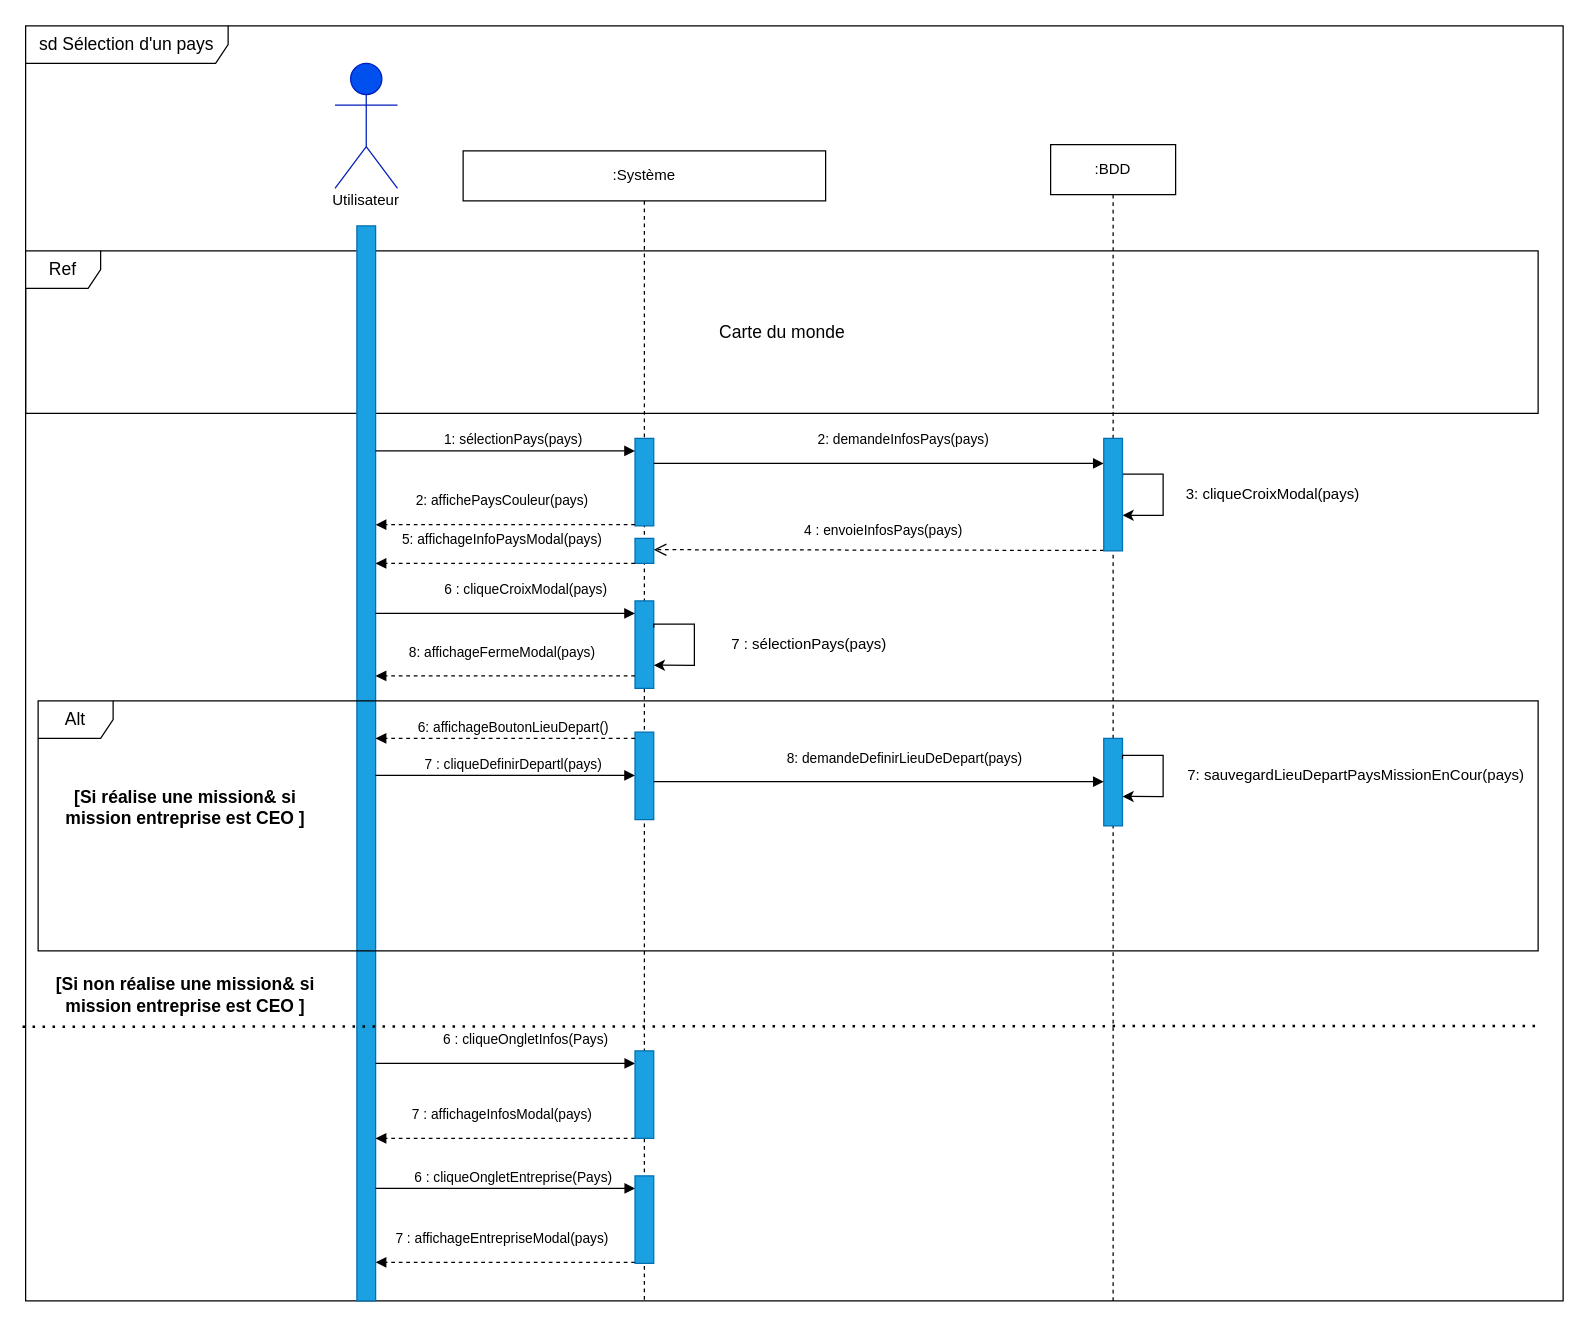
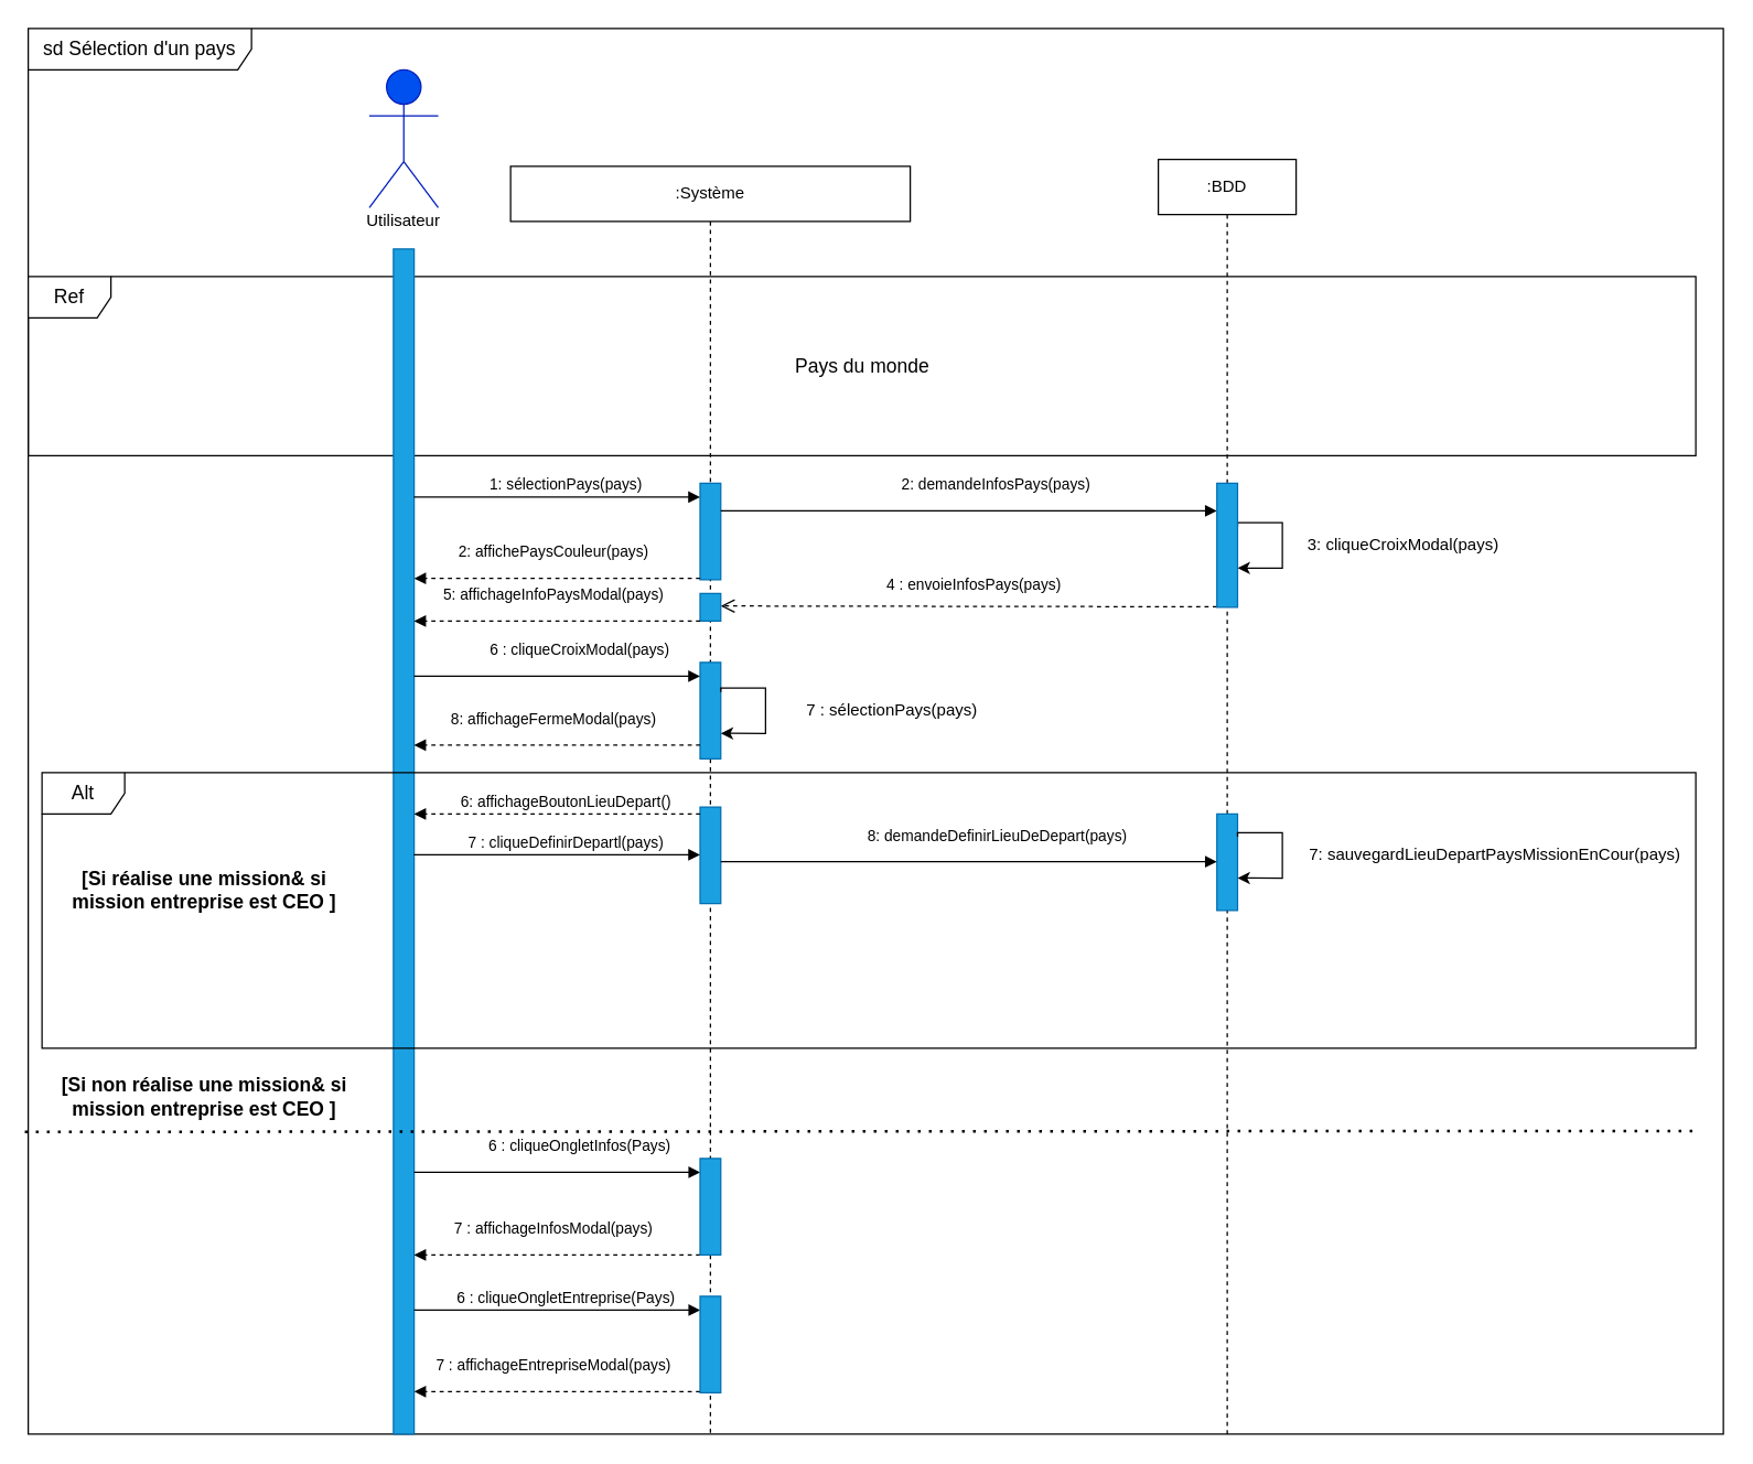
  <mxCell id="0" />
  <mxCell id="1" parent="0" />
  <mxCell id="2" value="sd Sélection d'un pays" style="shape=umlFrame;whiteSpace=wrap;html=1;fontSize=14;width=162;height=30;" vertex="1" parent="1"><mxGeometry x="20" y="20" width="1230" height="1020" as="geometry" /></mxCell>
  <mxCell id="3" value="Ref" style="shape=umlFrame;whiteSpace=wrap;html=1;fontSize=14;" vertex="1" parent="1"><mxGeometry x="20" y="200" width="1210" height="130" as="geometry" /></mxCell>
  <mxCell id="4" value=":Système" style="shape=umlLifeline;perimeter=lifelinePerimeter;whiteSpace=wrap;html=1;container=0;collapsible=0;recursiveResize=0;outlineConnect=0;" parent="1" vertex="1"><mxGeometry x="370" y="120" width="290" height="920" as="geometry" /></mxCell>
  <mxCell id="5" value="" style="rounded=0;whiteSpace=wrap;html=1;fillColor=#1ba1e2;fontColor=#ffffff;strokeColor=#006EAF;" parent="1" vertex="1"><mxGeometry x="285" y="180" width="15" height="860" as="geometry" /></mxCell>
  <mxCell id="6" value="&lt;b&gt;Utilisateur&lt;/b&gt;" style="shape=umlActor;verticalLabelPosition=bottom;verticalAlign=top;html=1;fillColor=#0050ef;fontColor=#ffffff;strokeColor=#001DBC;" parent="1" vertex="1"><mxGeometry x="267.5" y="50" width="50" height="100" as="geometry" /></mxCell>
  <mxCell id="7" value="Utilisateur" style="text;html=1;strokeColor=none;fillColor=none;align=center;verticalAlign=middle;whiteSpace=wrap;rounded=0;" vertex="1" parent="1"><mxGeometry x="251.25" y="140" width="82.5" height="40" as="geometry" /></mxCell>
  <mxCell id="8" value=":BDD" style="shape=umlLifeline;perimeter=lifelinePerimeter;whiteSpace=wrap;html=1;container=0;collapsible=0;recursiveResize=0;outlineConnect=0;" parent="1" vertex="1"><mxGeometry x="840" y="115" width="100" height="925" as="geometry" /></mxCell>
  <mxCell id="9" style="edgeStyle=orthogonalEdgeStyle;rounded=0;orthogonalLoop=1;jettySize=auto;html=1;exitX=1;exitY=0.25;exitDx=0;exitDy=0;entryX=1;entryY=0.75;entryDx=0;entryDy=0;" edge="1" parent="1"><mxGeometry relative="1" as="geometry"><Array as="points"><mxPoint x="898" y="378.5" /><mxPoint x="930" y="378.5" /><mxPoint x="930" y="411.5" /></Array><mxPoint x="897.5" y="381.5" as="sourcePoint" /><mxPoint x="897.5" y="411.5" as="targetPoint" /></mxGeometry></mxCell>
  <mxCell id="10" value="" style="rounded=0;whiteSpace=wrap;html=1;fillColor=#1ba1e2;fontColor=#ffffff;strokeColor=#006EAF;" vertex="1" parent="1"><mxGeometry x="507.5" y="350" width="15" height="70" as="geometry" /></mxCell>
  <mxCell id="11" value="4 : envoieInfosPays(pays)" style="html=1;verticalAlign=bottom;endArrow=open;dashed=1;endSize=8;rounded=0;entryX=1.104;entryY=0.861;entryDx=0;entryDy=0;entryPerimeter=0;" edge="1" parent="1"><mxGeometry x="-0.016" y="-6" relative="1" as="geometry"><mxPoint x="882.5" y="439.65" as="sourcePoint" /><mxPoint x="522.5" y="439.05" as="targetPoint" /><mxPoint as="offset" /></mxGeometry></mxCell>
  <mxCell id="12" value="" style="rounded=0;whiteSpace=wrap;html=1;fillColor=#1ba1e2;fontColor=#ffffff;strokeColor=#006EAF;" vertex="1" parent="1"><mxGeometry x="507.5" y="480" width="15" height="70" as="geometry" /></mxCell>
  <mxCell id="13" value="" style="rounded=0;whiteSpace=wrap;html=1;fillColor=#1ba1e2;fontColor=#ffffff;strokeColor=#006EAF;" vertex="1" parent="1"><mxGeometry x="507.5" y="430" width="15" height="20" as="geometry" /></mxCell>
  <mxCell id="14" value="2: demandeInfosPays(pays)" style="html=1;verticalAlign=bottom;endArrow=block;rounded=0;exitX=1.011;exitY=0.14;exitDx=0;exitDy=0;exitPerimeter=0;" edge="1" parent="1"><mxGeometry x="0.113" y="10" width="80" relative="1" as="geometry"><mxPoint x="522.495" y="370" as="sourcePoint" /><mxPoint x="882.49" y="370" as="targetPoint" /><mxPoint as="offset" /><Array as="points"><mxPoint x="710" y="370" /></Array></mxGeometry></mxCell>
  <mxCell id="15" value="" style="rounded=0;whiteSpace=wrap;html=1;fillColor=#1ba1e2;fontColor=#ffffff;strokeColor=#006EAF;" vertex="1" parent="1"><mxGeometry x="882.5" y="590" width="15" height="70" as="geometry" /></mxCell>
  <mxCell id="16" value="3: cliqueCroixModal(pays)" style="text;html=1;strokeColor=none;fillColor=none;align=center;verticalAlign=middle;whiteSpace=wrap;rounded=0;" vertex="1" parent="1"><mxGeometry x="897.5" y="380" width="240" height="30" as="geometry" /></mxCell>
  <mxCell id="17" value="1: sélectionPays(pays) " style="html=1;verticalAlign=bottom;endArrow=block;rounded=0;entryX=0.01;entryY=0.143;entryDx=0;entryDy=0;entryPerimeter=0;" edge="1" parent="1"><mxGeometry x="0.061" width="80" relative="1" as="geometry"><mxPoint x="299.85" y="360.05" as="sourcePoint" /><mxPoint x="507.5" y="360" as="targetPoint" /><mxPoint as="offset" /></mxGeometry></mxCell>
  <mxCell id="18" value="2: affichePaysCouleur(pays)" style="html=1;verticalAlign=bottom;endArrow=block;rounded=0;entryX=-0.127;entryY=0.134;entryDx=0;entryDy=0;entryPerimeter=0;exitX=0;exitY=0;exitDx=0;exitDy=0;dashed=1;" edge="1" parent="1"><mxGeometry x="0.028" y="-10" width="80" relative="1" as="geometry"><mxPoint x="507.5" y="419.05" as="sourcePoint" /><mxPoint x="300" y="419.05" as="targetPoint" /><mxPoint as="offset" /></mxGeometry></mxCell>
  <mxCell id="19" style="edgeStyle=orthogonalEdgeStyle;rounded=0;orthogonalLoop=1;jettySize=auto;html=1;exitX=1;exitY=0.25;exitDx=0;exitDy=0;entryX=1;entryY=0.75;entryDx=0;entryDy=0;" edge="1" parent="1"><mxGeometry relative="1" as="geometry"><Array as="points"><mxPoint x="523" y="498.49" /><mxPoint x="555" y="498.49" /><mxPoint x="555" y="531.49" /></Array><mxPoint x="522.5" y="501.49" as="sourcePoint" /><mxPoint x="522.5" y="531.49" as="targetPoint" /></mxGeometry></mxCell>
  <mxCell id="20" value="7 : sélectionPays(pays)" style="text;html=1;strokeColor=none;fillColor=none;align=center;verticalAlign=middle;whiteSpace=wrap;rounded=0;" vertex="1" parent="1"><mxGeometry x="570" y="500" width="154" height="30" as="geometry" /></mxCell>
  <mxCell id="21" value="6 : cliqueOngletInfos(Pays)" style="html=1;verticalAlign=bottom;endArrow=block;rounded=0;entryX=0.01;entryY=0.143;entryDx=0;entryDy=0;entryPerimeter=0;" edge="1" parent="1"><mxGeometry x="0.156" y="10" width="80" relative="1" as="geometry"><mxPoint x="300" y="850.05" as="sourcePoint" /><mxPoint x="507.65" y="850" as="targetPoint" /><mxPoint as="offset" /></mxGeometry></mxCell>
  <mxCell id="22" value="5: affichageInfoPaysModal(pays)" style="html=1;verticalAlign=bottom;endArrow=block;rounded=0;entryX=-0.127;entryY=0.134;entryDx=0;entryDy=0;entryPerimeter=0;exitX=0;exitY=0;exitDx=0;exitDy=0;dashed=1;" edge="1" parent="1"><mxGeometry x="0.028" y="-10" width="80" relative="1" as="geometry"><mxPoint x="507.5" y="450" as="sourcePoint" /><mxPoint x="300" y="450" as="targetPoint" /><mxPoint as="offset" /></mxGeometry></mxCell>
  <mxCell id="23" value="" style="rounded=0;whiteSpace=wrap;html=1;fillColor=#1ba1e2;fontColor=#ffffff;strokeColor=#006EAF;" vertex="1" parent="1"><mxGeometry x="507.5" y="585" width="15" height="70" as="geometry" /></mxCell>
  <mxCell id="24" value="&lt;b&gt;[Si non réalise une mission&amp;amp; si mission entreprise est CEO ]&lt;/b&gt;" style="text;html=1;strokeColor=none;fillColor=none;align=center;verticalAlign=middle;whiteSpace=wrap;rounded=0;fontSize=14;" vertex="1" parent="1"><mxGeometry x="27.5" y="780" width="240" height="30" as="geometry" /></mxCell>
  <mxCell id="25" value="6 : cliqueCroixModal(pays)" style="html=1;verticalAlign=bottom;endArrow=block;rounded=0;entryX=0.01;entryY=0.143;entryDx=0;entryDy=0;entryPerimeter=0;" edge="1" parent="1"><mxGeometry x="0.156" y="10" width="80" relative="1" as="geometry"><mxPoint x="299.85" y="490.05" as="sourcePoint" /><mxPoint x="507.5" y="490" as="targetPoint" /><mxPoint as="offset" /></mxGeometry></mxCell>
  <mxCell id="26" value="7 : affichageInfosModal(pays)" style="html=1;verticalAlign=bottom;endArrow=block;rounded=0;entryX=-0.127;entryY=0.134;entryDx=0;entryDy=0;entryPerimeter=0;exitX=0;exitY=0;exitDx=0;exitDy=0;dashed=1;" edge="1" parent="1"><mxGeometry x="0.028" y="-10" width="80" relative="1" as="geometry"><mxPoint x="507.5" y="910" as="sourcePoint" /><mxPoint x="300" y="910" as="targetPoint" /><mxPoint as="offset" /></mxGeometry></mxCell>
  <mxCell id="27" value="" style="rounded=0;whiteSpace=wrap;html=1;fillColor=#1ba1e2;fontColor=#ffffff;strokeColor=#006EAF;" vertex="1" parent="1"><mxGeometry x="882.5" y="350" width="15" height="90" as="geometry" /></mxCell>
- <mxCell id="28" value="Carte du monde" style="text;html=1;strokeColor=none;fillColor=none;align=center;verticalAlign=middle;whiteSpace=wrap;rounded=0;fontSize=14;" vertex="1" parent="1"><mxGeometry x="552.5" y="250" width="145" height="30" as="geometry" /></mxCell>
+ <mxCell id="28" value="Pays du monde" style="text;html=1;strokeColor=none;fillColor=none;align=center;verticalAlign=middle;whiteSpace=wrap;rounded=0;fontSize=14;" vertex="1" parent="1"><mxGeometry x="552.5" y="250" width="145" height="30" as="geometry" /></mxCell>
  <mxCell id="29" value="8: affichageFermeModal(pays)" style="html=1;verticalAlign=bottom;endArrow=block;rounded=0;entryX=-0.127;entryY=0.134;entryDx=0;entryDy=0;entryPerimeter=0;exitX=0;exitY=0;exitDx=0;exitDy=0;dashed=1;" edge="1" parent="1"><mxGeometry x="0.028" y="-10" width="80" relative="1" as="geometry"><mxPoint x="507.5" y="540" as="sourcePoint" /><mxPoint x="300" y="540" as="targetPoint" /><mxPoint as="offset" /></mxGeometry></mxCell>
  <mxCell id="30" value="Alt" style="shape=umlFrame;whiteSpace=wrap;html=1;fontSize=14;" vertex="1" parent="1"><mxGeometry x="30" y="560" width="1200" height="200" as="geometry" /></mxCell>
  <mxCell id="31" value="&lt;b&gt;[Si réalise une mission&amp;amp; si mission entreprise est CEO ]&lt;/b&gt;" style="text;html=1;strokeColor=none;fillColor=none;align=center;verticalAlign=middle;whiteSpace=wrap;rounded=0;fontSize=14;" vertex="1" parent="1"><mxGeometry x="37.5" y="630" width="220" height="30" as="geometry" /></mxCell>
  <mxCell id="32" value="8: demandeDefinirLieuDeDepart(pays)" style="html=1;verticalAlign=bottom;endArrow=block;rounded=0;exitX=1.011;exitY=0.14;exitDx=0;exitDy=0;exitPerimeter=0;" edge="1" parent="1"><mxGeometry x="0.113" y="10" width="80" relative="1" as="geometry"><mxPoint x="522.505" y="624.62" as="sourcePoint" /><mxPoint x="882.5" y="624.62" as="targetPoint" /><mxPoint as="offset" /><Array as="points"><mxPoint x="710.01" y="624.62" /></Array></mxGeometry></mxCell>
  <mxCell id="33" value="6: affichageBoutonLieuDepart()" style="html=1;verticalAlign=bottom;endArrow=block;rounded=0;entryX=-0.127;entryY=0.134;entryDx=0;entryDy=0;entryPerimeter=0;exitX=0;exitY=0;exitDx=0;exitDy=0;dashed=1;" edge="1" parent="1"><mxGeometry x="-0.06" width="80" relative="1" as="geometry"><mxPoint x="507.5" y="590" as="sourcePoint" /><mxPoint x="300" y="590" as="targetPoint" /><mxPoint as="offset" /></mxGeometry></mxCell>
  <mxCell id="34" value="7 : cliqueDefinirDepartl(pays)" style="html=1;verticalAlign=bottom;endArrow=block;rounded=0;entryX=0.01;entryY=0.143;entryDx=0;entryDy=0;entryPerimeter=0;" edge="1" parent="1"><mxGeometry x="0.061" width="80" relative="1" as="geometry"><mxPoint x="299.85" y="619.67" as="sourcePoint" /><mxPoint x="507.5" y="619.62" as="targetPoint" /><mxPoint as="offset" /></mxGeometry></mxCell>
  <mxCell id="35" value="7: sauvegardLieuDepartPaysMissionEnCour(pays)" style="text;html=1;strokeColor=none;fillColor=none;align=center;verticalAlign=middle;whiteSpace=wrap;rounded=0;" vertex="1" parent="1"><mxGeometry x="937.5" y="605" width="292.5" height="30" as="geometry" /></mxCell>
  <mxCell id="36" style="edgeStyle=orthogonalEdgeStyle;rounded=0;orthogonalLoop=1;jettySize=auto;html=1;exitX=1;exitY=0.25;exitDx=0;exitDy=0;entryX=1;entryY=0.75;entryDx=0;entryDy=0;" edge="1" parent="1"><mxGeometry relative="1" as="geometry"><Array as="points"><mxPoint x="898" y="603.46" /><mxPoint x="930" y="603.46" /><mxPoint x="930" y="636.46" /></Array><mxPoint x="897.5" y="606.46" as="sourcePoint" /><mxPoint x="897.5" y="636.46" as="targetPoint" /></mxGeometry></mxCell>
  <mxCell id="37" value="" style="rounded=0;whiteSpace=wrap;html=1;fillColor=#1ba1e2;fontColor=#ffffff;strokeColor=#006EAF;" vertex="1" parent="1"><mxGeometry x="507.5" y="840" width="15" height="70" as="geometry" /></mxCell>
  <mxCell id="38" value="6 : cliqueOngletEntreprise(Pays)" style="html=1;verticalAlign=bottom;endArrow=block;rounded=0;entryX=0.01;entryY=0.143;entryDx=0;entryDy=0;entryPerimeter=0;" edge="1" parent="1"><mxGeometry x="0.059" width="80" relative="1" as="geometry"><mxPoint x="300" y="950.05" as="sourcePoint" /><mxPoint x="507.65" y="950" as="targetPoint" /><mxPoint as="offset" /></mxGeometry></mxCell>
  <mxCell id="39" value="7 : affichageEntrepriseModal(pays)" style="html=1;verticalAlign=bottom;endArrow=block;rounded=0;entryX=-0.127;entryY=0.134;entryDx=0;entryDy=0;entryPerimeter=0;exitX=0;exitY=0;exitDx=0;exitDy=0;dashed=1;" edge="1" parent="1"><mxGeometry x="0.028" y="-10" width="80" relative="1" as="geometry"><mxPoint x="507.5" y="1009.13" as="sourcePoint" /><mxPoint x="300" y="1009.13" as="targetPoint" /><mxPoint as="offset" /></mxGeometry></mxCell>
  <mxCell id="40" value="" style="rounded=0;whiteSpace=wrap;html=1;fillColor=#1ba1e2;fontColor=#ffffff;strokeColor=#006EAF;" vertex="1" parent="1"><mxGeometry x="507.5" y="940" width="15" height="70" as="geometry" /></mxCell>
  <mxCell id="41" value="" style="endArrow=none;dashed=1;html=1;dashPattern=1 3;strokeWidth=2;rounded=0;fontSize=14;exitX=-0.002;exitY=0.785;exitDx=0;exitDy=0;exitPerimeter=0;" edge="1" parent="1" source="2"><mxGeometry width="50" height="50" relative="1" as="geometry"><mxPoint x="37.5" y="820" as="sourcePoint" /><mxPoint x="1230" y="820" as="targetPoint" /></mxGeometry></mxCell>
